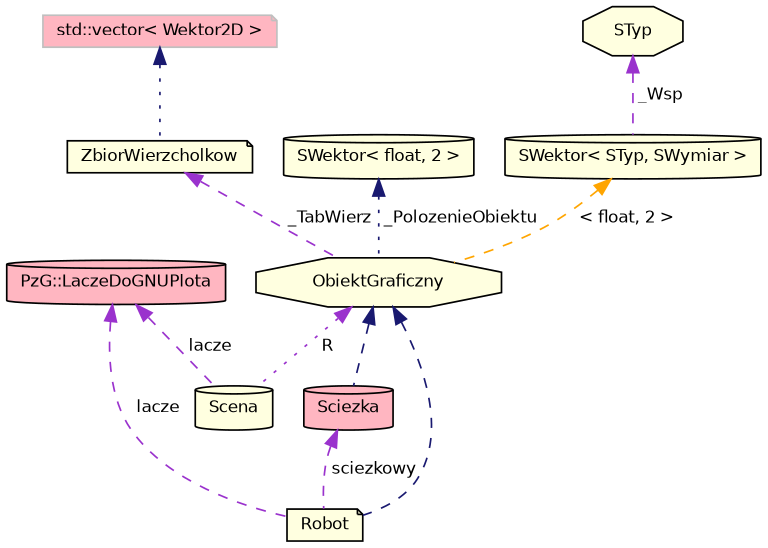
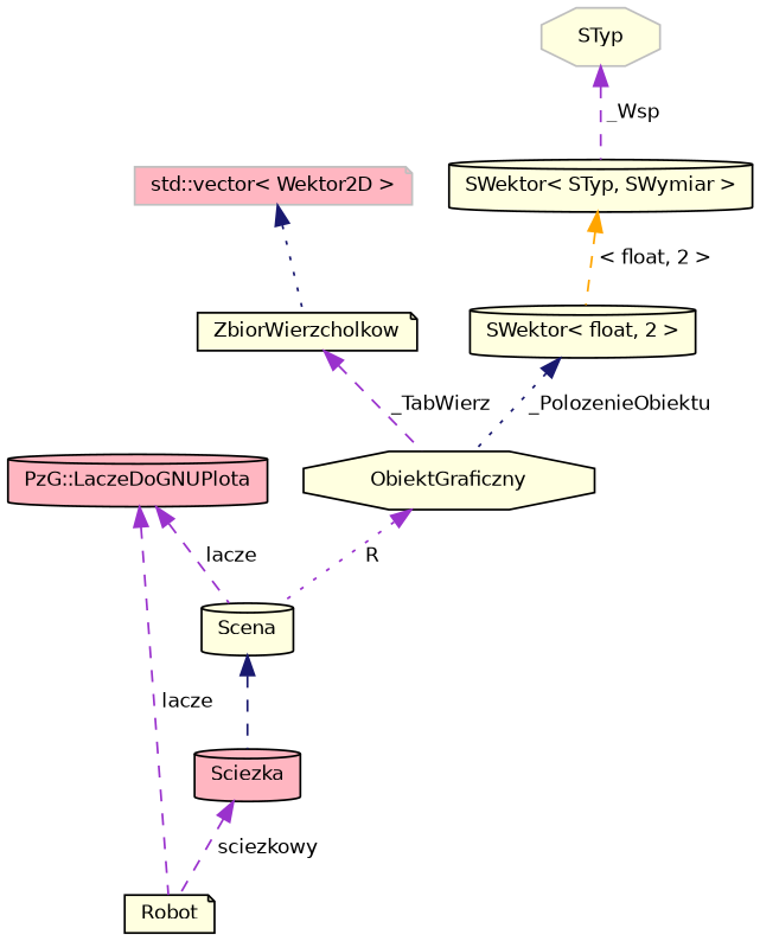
  digraph {
    node [color=black fillcolor=lightyellow fontname=Helvetica fontsize=10 shape=cylinder style=filled]
    edge [color=darkorchid3 dir=back fontname=Helvetica fontsize=10 labelfontname=Helvetica labelfontsize=10 style=dashed]
    n1 [fontcolor=black height=0.2 label=Scena width=0.4]
    n2 [fillcolor=lightpink height=0.2 label="PzG::LaczeDoGNUPlota" width=0.4]
    n3 [height=0.2 label=Robot shape=note width=0.4]
    n4 [height=0.2 label=ObiektGraficzny shape=octagon width=0.4]
    n5 [fillcolor=lightpink height=0.2 label=Sciezka width=0.4]
    n6 [height=0.2 label=ZbiorWierzcholkow shape=note width=0.4]
    n7 [color=grey75 fillcolor=lightpink height=0.2 label="std::vector\< Wektor2D \>" shape=note width=0.4]
    n8 [height=0.2 label="SWektor\< float, 2 \>" width=0.4]
    n9 [height=0.2 label="SWektor\< STyp, SWymiar \>" width=0.4]
-   n10 [height=0.2 label=STyp shape=octagon width=0.4]
+   n10 [color=grey75 height=0.2 label=STyp shape=octagon width=0.4]
    n2 -> n1 [label=" lacze"]
    n2 -> n3 [label=" lacze"]
    n4 -> n1 [label=" R" style=dotted]
-   n4 -> n3 [color=midnightblue]
-   n4 -> n5 [color=midnightblue]
+   n1 -> n5 [color=midnightblue]
    n5 -> n3 [label=" sciezkowy"]
    n6 -> n4 [label=" _TabWierz"]
    n7 -> n6 [color=midnightblue style=dotted]
    n8 -> n4 [color=midnightblue label=" _PolozenieObiektu" style=dotted]
-   n9 -> n4 [color=orange label=" \< float, 2 \>"]
+   n9 -> n8 [color=orange label=" \< float, 2 \>"]
    n10 -> n9 [label=" _Wsp"]
  }
